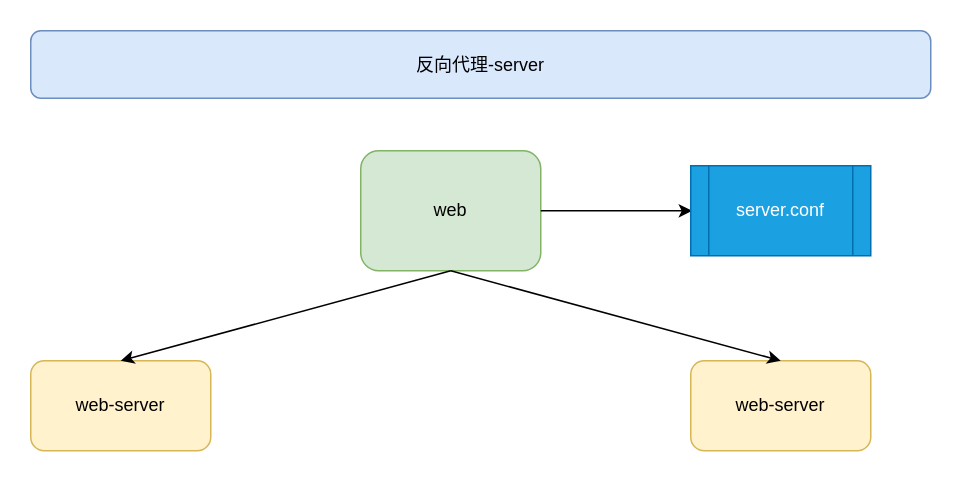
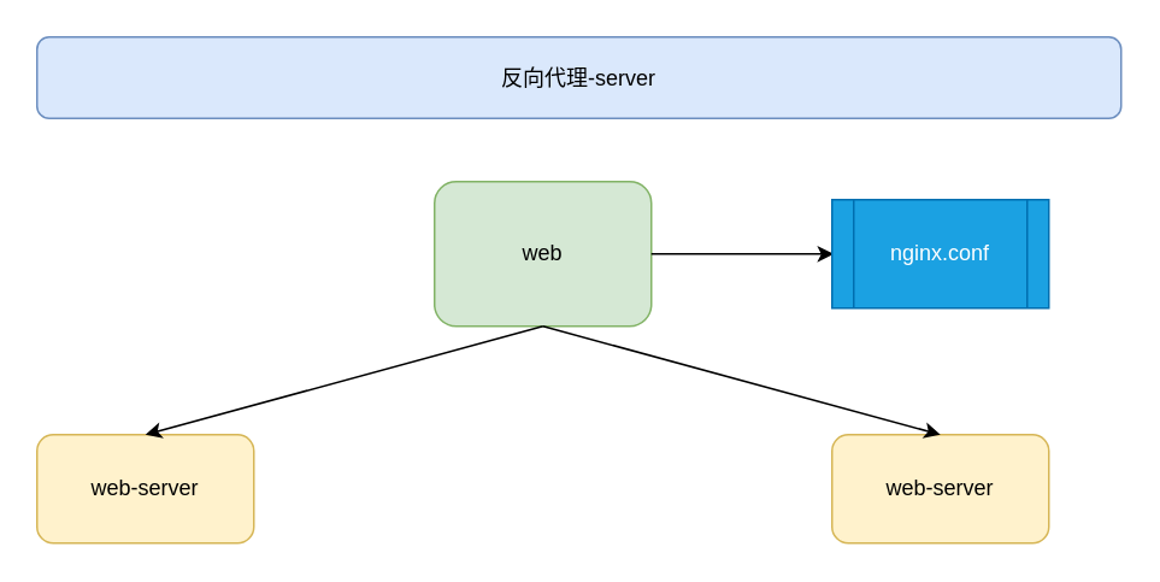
  <mxCell id="0" />
  <mxCell id="1" parent="0" />
  <mxCell id="2" value="反向代理-server" style="rounded=1;whiteSpace=wrap;html=1;fillColor=#dae8fc;strokeColor=#6c8ebf;" vertex="1" parent="1"><mxGeometry x="20" y="20" width="600" height="45" as="geometry" /></mxCell>
  <mxCell id="3" value="web" style="rounded=1;whiteSpace=wrap;html=1;fillColor=#d5e8d4;strokeColor=#82b366;" vertex="1" parent="1"><mxGeometry x="240" y="100" width="120" height="80" as="geometry" /></mxCell>
  <mxCell id="4" value="web-server" style="rounded=1;whiteSpace=wrap;html=1;fillColor=#fff2cc;strokeColor=#d6b656;" vertex="1" parent="1"><mxGeometry x="20" y="240" width="120" height="60" as="geometry" /></mxCell>
  <mxCell id="5" value="web-server" style="rounded=1;whiteSpace=wrap;html=1;fillColor=#fff2cc;strokeColor=#d6b656;" vertex="1" parent="1"><mxGeometry x="460" y="240" width="120" height="60" as="geometry" /></mxCell>
  <mxCell id="6" value="" style="endArrow=classic;html=1;exitX=1;exitY=0.5;exitDx=0;exitDy=0;entryX=0.008;entryY=0.563;entryDx=0;entryDy=0;entryPerimeter=0;" edge="1" parent="1" source="3"><mxGeometry width="50" height="50" relative="1" as="geometry"><mxPoint x="20" y="350" as="sourcePoint" /><mxPoint x="460.96" y="140.04" as="targetPoint" /></mxGeometry></mxCell>
  <mxCell id="7" value="" style="endArrow=classic;html=1;exitX=0.5;exitY=1;exitDx=0;exitDy=0;entryX=0.5;entryY=0;entryDx=0;entryDy=0;" edge="1" parent="1" source="3" target="4"><mxGeometry width="50" height="50" relative="1" as="geometry"><mxPoint x="20" y="350" as="sourcePoint" /><mxPoint x="70" y="300" as="targetPoint" /></mxGeometry></mxCell>
  <mxCell id="8" value="" style="endArrow=classic;html=1;exitX=0.5;exitY=1;exitDx=0;exitDy=0;entryX=0.5;entryY=0;entryDx=0;entryDy=0;" edge="1" parent="1" source="3" target="5"><mxGeometry width="50" height="50" relative="1" as="geometry"><mxPoint x="20" y="350" as="sourcePoint" /><mxPoint x="70" y="300" as="targetPoint" /></mxGeometry></mxCell>
- <mxCell id="9" value="server.conf" style="shape=process;whiteSpace=wrap;html=1;backgroundOutline=1;fillColor=#1ba1e2;strokeColor=#006EAF;fontColor=#ffffff;" vertex="1" parent="1"><mxGeometry x="460" y="110" width="120" height="60" as="geometry" /></mxCell>
+ <mxCell id="9" value="nginx.conf" style="shape=process;whiteSpace=wrap;html=1;backgroundOutline=1;fillColor=#1ba1e2;strokeColor=#006EAF;fontColor=#ffffff;" vertex="1" parent="1"><mxGeometry x="460" y="110" width="120" height="60" as="geometry" /></mxCell>
